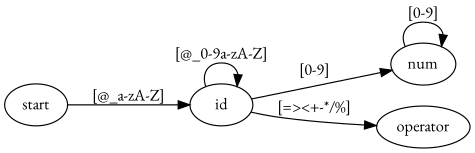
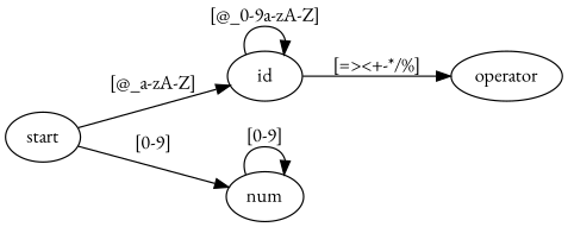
  digraph {
    fontname="EB Garamond"
    rankdir=LR
    node [fontname="EB Garamond"]
    edge [fontname="EB Garamond"]
    start
    id
    num
    operator
    start -> id [label=" [@_a-zA-Z] "]
-   id -> num [label=" [0-9] "]
+   start -> num [label=" [0-9] "]
    id -> id [label=" [@_0-9a-zA-Z] "]
    id -> operator [label=" [=><+-*/%] "]
    num -> num [label=" [0-9] "]
  }
